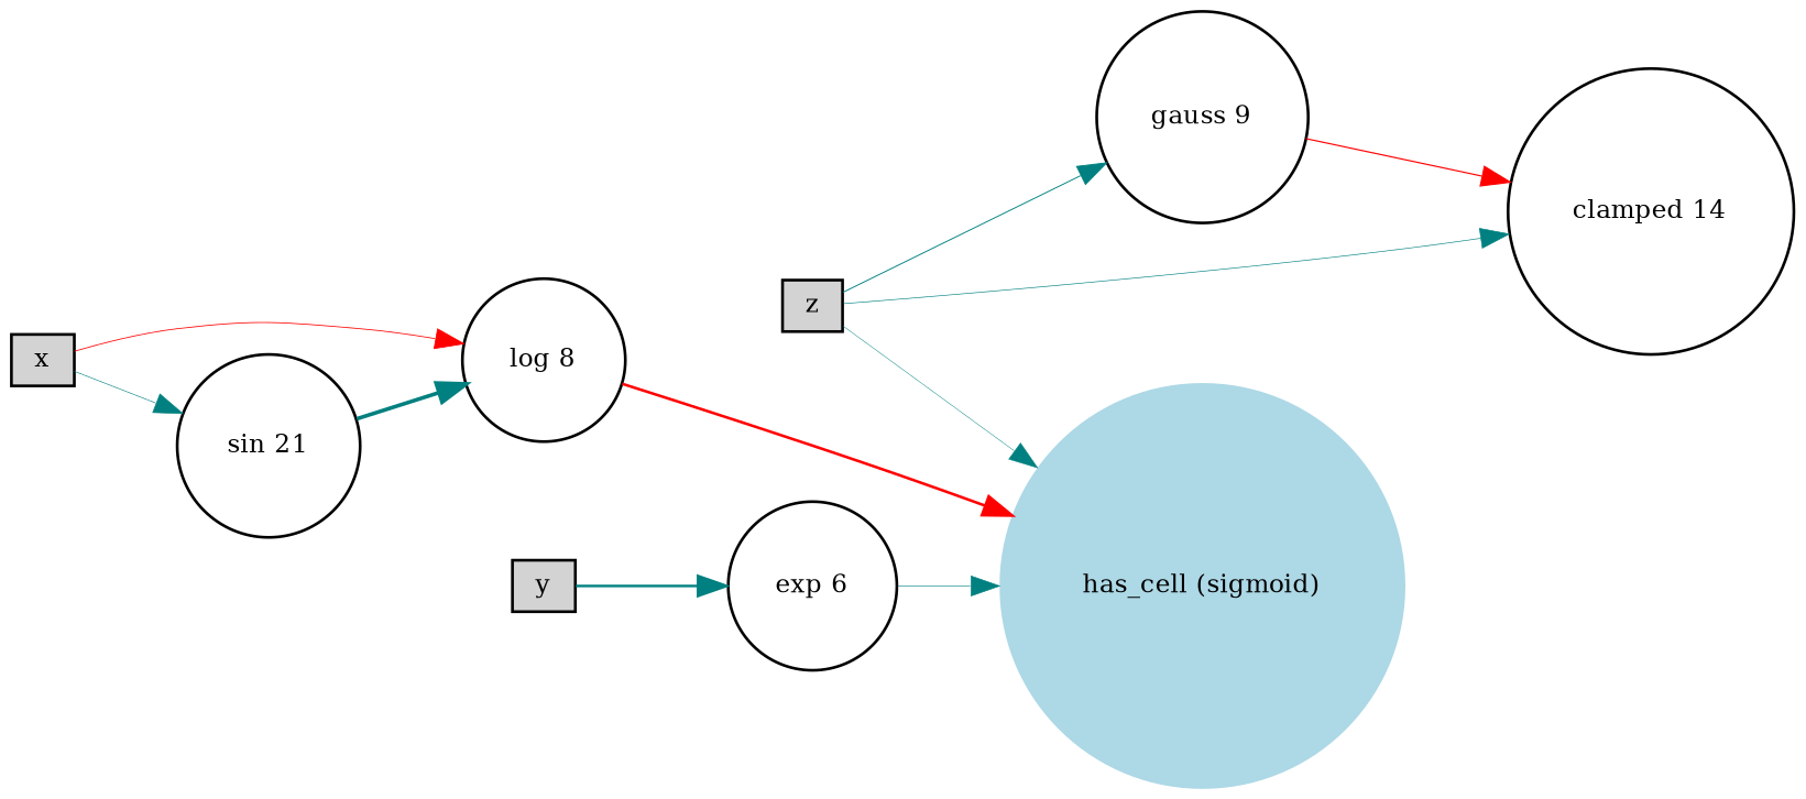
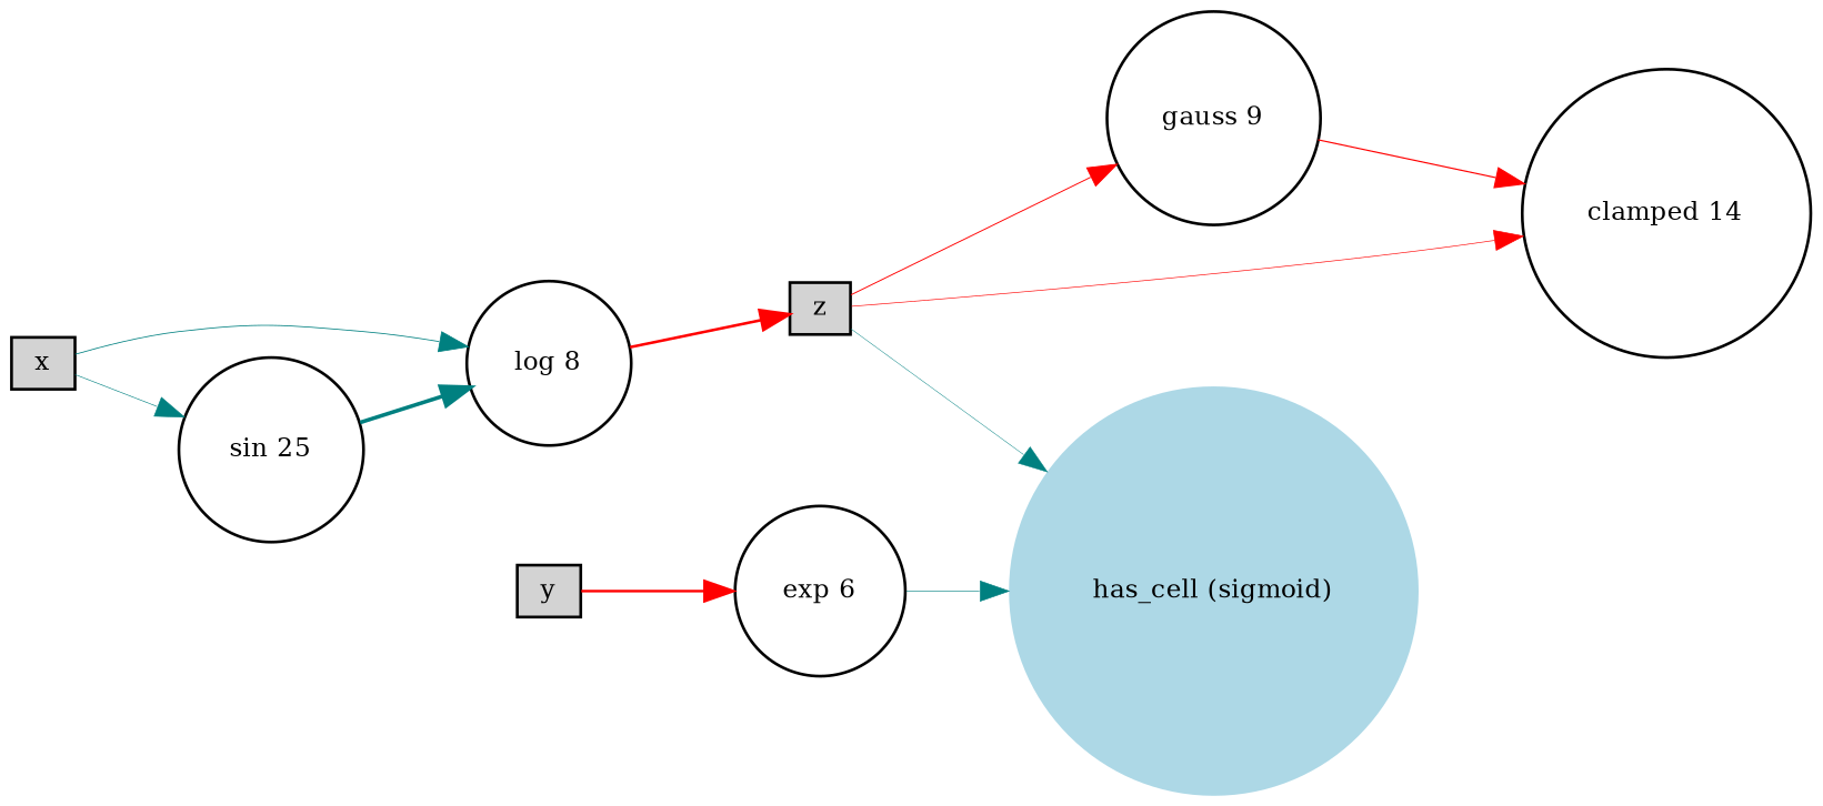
  digraph {
    rankdir=LR
    node [fontsize=9 shape=circle]
    edge [color=red style=solid]
    x [height=0.2 shape=box style=filled width=0.2]
    "log 8" [height=0.2 width=0.2]
-   "sin 25" [height=0.2 width=0.2 label="sin 21"]
+   "sin 25" [height=0.2 width=0.2]
    "has_cell (sigmoid)" [color=lightblue height=0.2 style=filled width=0.2]
    y [height=0.2 shape=box style=filled width=0.2]
    "exp 6" [height=0.2 width=0.2]
    z [height=0.2 shape=box style=filled width=0.2]
    "clamped 14" [height=0.2 width=0.2]
    "gauss 9" [height=0.2 width=0.2]
-   x -> "log 8" [penwidth=0.300900329667]
+   x -> "log 8" [color=teal penwidth=0.300900329667]
    x -> "sin 25" [color=teal penwidth=0.225244827585]
-   "log 8" -> "has_cell (sigmoid)" [penwidth=0.966687774537]
+   "log 8" -> z [penwidth=0.966687774537]
    "sin 25" -> "log 8" [color=teal penwidth=1.35030762397]
-   y -> "exp 6" [color=teal penwidth=0.910088970276]
+   y -> "exp 6" [penwidth=0.910088970276]
    "exp 6" -> "has_cell (sigmoid)" [color=teal penwidth=0.227844485448]
    z -> "has_cell (sigmoid)" [color=teal penwidth=0.173677186407]
-   z -> "clamped 14" [color=teal penwidth=0.237830861507]
-   z -> "gauss 9" [color=teal penwidth=0.354639179461]
+   z -> "clamped 14" [penwidth=0.237830861507]
+   z -> "gauss 9" [penwidth=0.354639179461]
    "gauss 9" -> "clamped 14" [penwidth=0.444213501838]
  }
